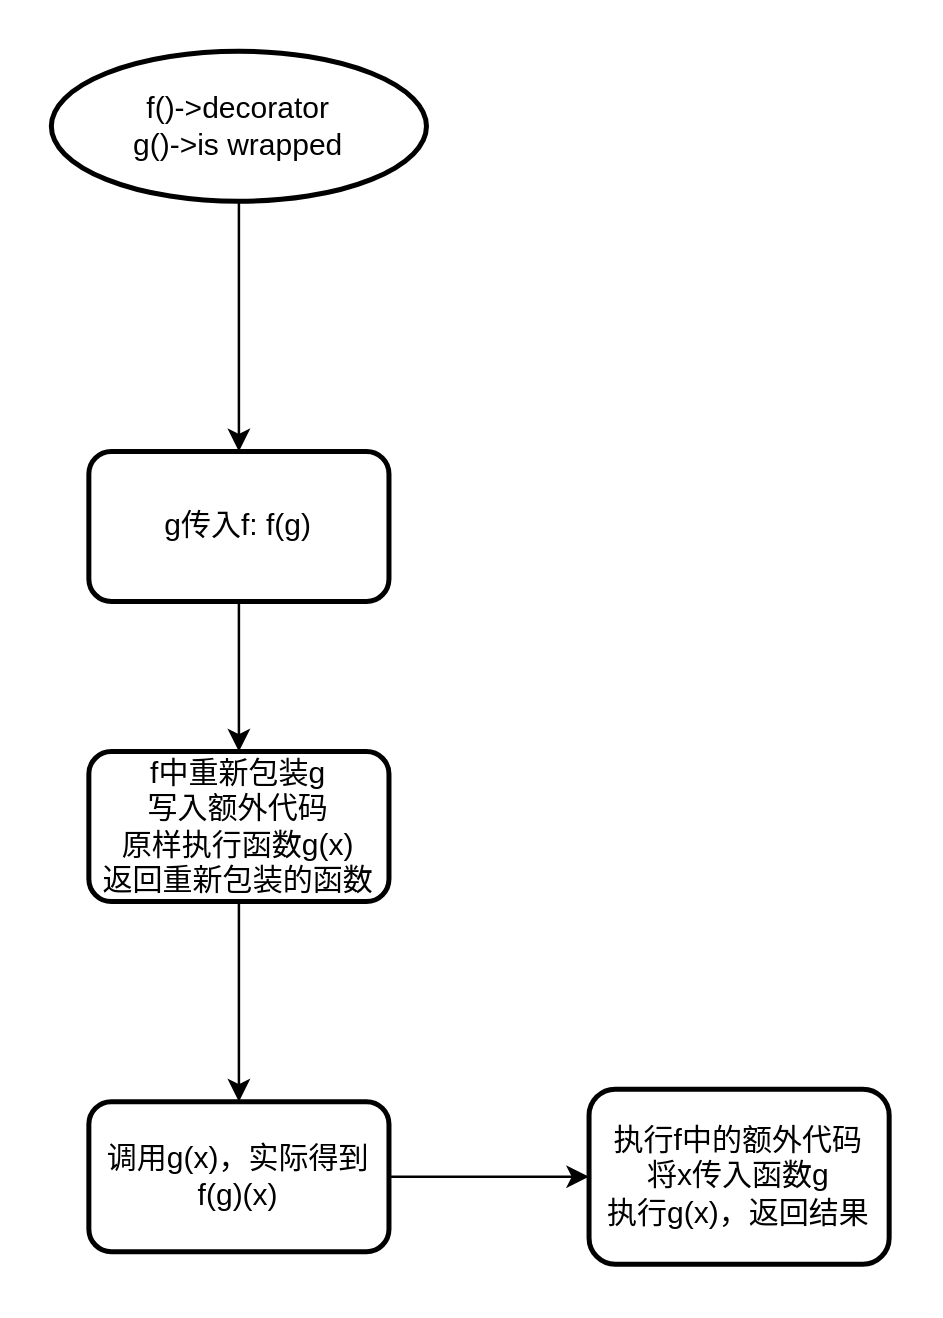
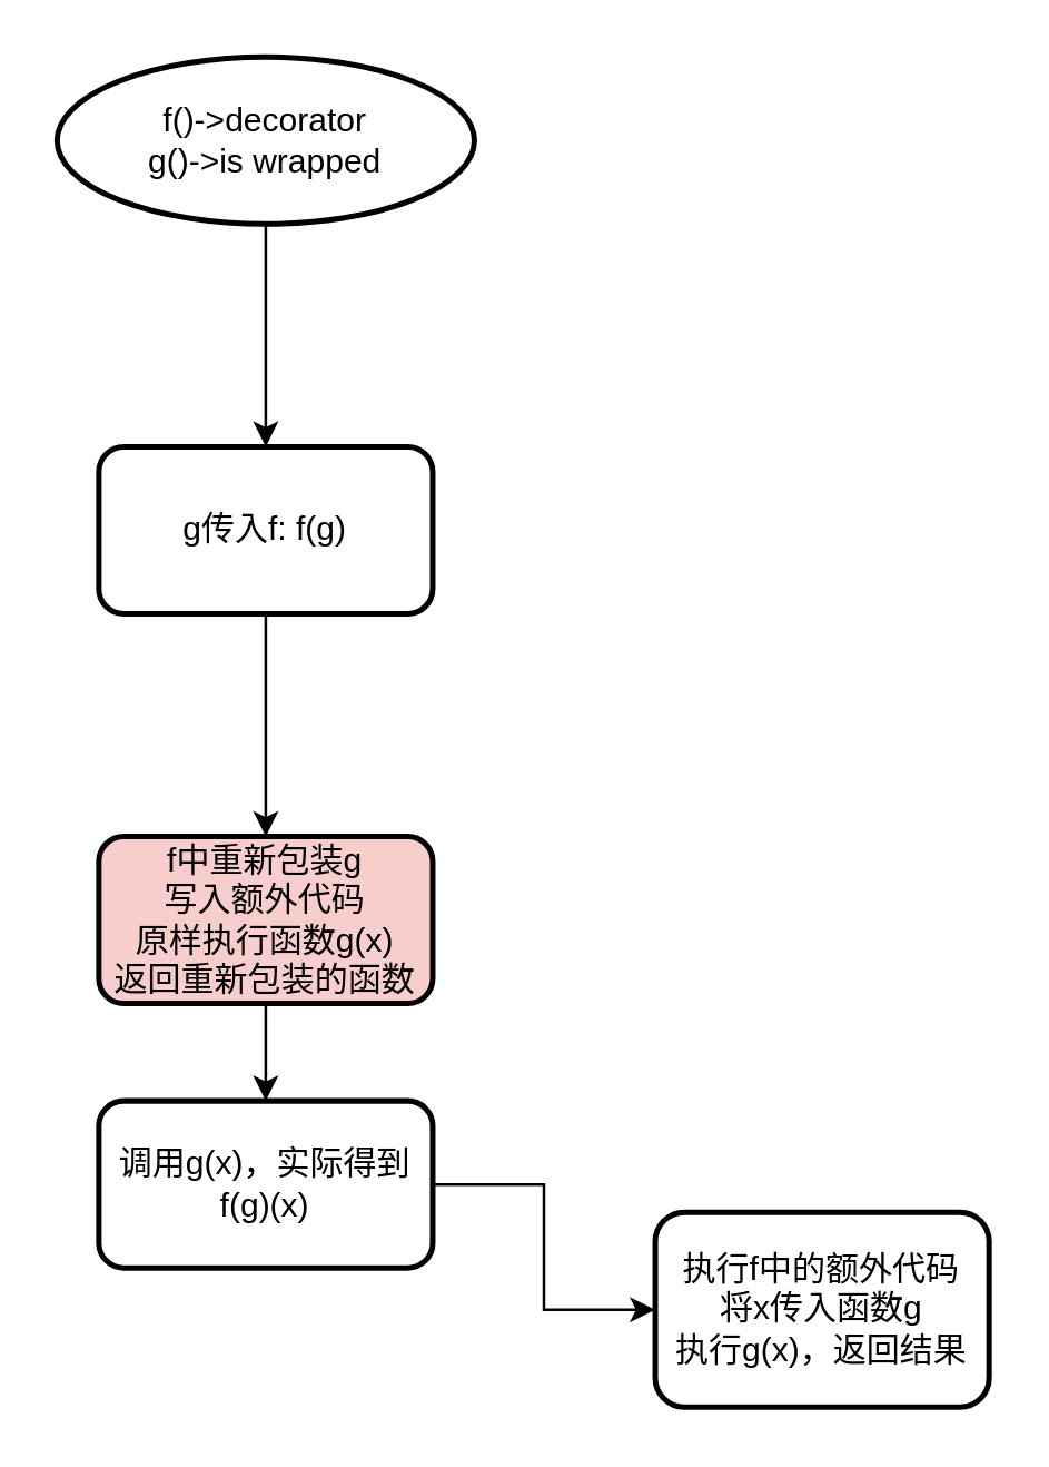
  <mxCell id="0" />
  <mxCell id="1" parent="0" />
  <mxCell id="2" value="" style="edgeStyle=orthogonalEdgeStyle;rounded=0;orthogonalLoop=1;jettySize=auto;html=1;" edge="1" parent="1" source="3" target="5"><mxGeometry relative="1" as="geometry" /></mxCell>
  <mxCell id="3" value="f()-&amp;gt;decorator&lt;div&gt;g()-&amp;gt;is wrapped&lt;/div&gt;" style="strokeWidth=2;html=1;shape=mxgraph.flowchart.start_1;whiteSpace=wrap;" vertex="1" parent="1"><mxGeometry x="20" y="20" width="150" height="60" as="geometry" /></mxCell>
  <mxCell id="4" value="" style="edgeStyle=orthogonalEdgeStyle;rounded=0;orthogonalLoop=1;jettySize=auto;html=1;" edge="1" parent="1" source="5" target="7"><mxGeometry relative="1" as="geometry" /></mxCell>
- <mxCell id="5" value="g传入f: f(g)" style="rounded=1;whiteSpace=wrap;html=1;strokeWidth=2;" vertex="1" parent="1"><mxGeometry x="35" y="180" width="120" height="60" as="geometry" /></mxCell>
+ <mxCell id="5" value="g传入f: f(g)" style="rounded=1;whiteSpace=wrap;html=1;strokeWidth=2;" vertex="1" parent="1"><mxGeometry x="35" y="160" width="120" height="60" as="geometry" /></mxCell>
  <mxCell id="6" value="" style="edgeStyle=orthogonalEdgeStyle;rounded=0;orthogonalLoop=1;jettySize=auto;html=1;" edge="1" parent="1" source="7" target="9"><mxGeometry relative="1" as="geometry" /></mxCell>
- <mxCell id="7" value="f中重新包装g&lt;div&gt;写入额外代码&lt;div&gt;原样执行函数g(x)&lt;/div&gt;&lt;/div&gt;&lt;div&gt;返回重新包装的函数&lt;/div&gt;" style="rounded=1;whiteSpace=wrap;html=1;strokeWidth=2;" vertex="1" parent="1"><mxGeometry x="35" y="300" width="120" height="60" as="geometry" /></mxCell>
+ <mxCell id="7" value="f中重新包装g&lt;div&gt;写入额外代码&lt;div&gt;原样执行函数g(x)&lt;/div&gt;&lt;/div&gt;&lt;div&gt;返回重新包装的函数&lt;/div&gt;" style="rounded=1;whiteSpace=wrap;html=1;strokeWidth=2;fillColor=#f8cecc;" vertex="1" parent="1"><mxGeometry x="35" y="300" width="120" height="60" as="geometry" /></mxCell>
  <mxCell id="8" value="" style="edgeStyle=orthogonalEdgeStyle;rounded=0;orthogonalLoop=1;jettySize=auto;html=1;" edge="1" parent="1" source="9" target="10"><mxGeometry relative="1" as="geometry" /></mxCell>
- <mxCell id="9" value="调用g(x)，实际得到&lt;div&gt;f(g)(x)&lt;/div&gt;" style="rounded=1;whiteSpace=wrap;html=1;strokeWidth=2;" vertex="1" parent="1"><mxGeometry x="35" y="440" width="120" height="60" as="geometry" /></mxCell>
+ <mxCell id="9" value="调用g(x)，实际得到&lt;div&gt;f(g)(x)&lt;/div&gt;" style="rounded=1;whiteSpace=wrap;html=1;strokeWidth=2;" vertex="1" parent="1"><mxGeometry x="35" y="395" width="120" height="60" as="geometry" /></mxCell>
  <mxCell id="10" value="执行f中的额外代码&lt;div&gt;将x传入函数g&lt;/div&gt;&lt;div&gt;执行g(x)，返回结果&lt;/div&gt;" style="rounded=1;whiteSpace=wrap;html=1;strokeWidth=2;" vertex="1" parent="1"><mxGeometry x="235" y="435" width="120" height="70" as="geometry" /></mxCell>
